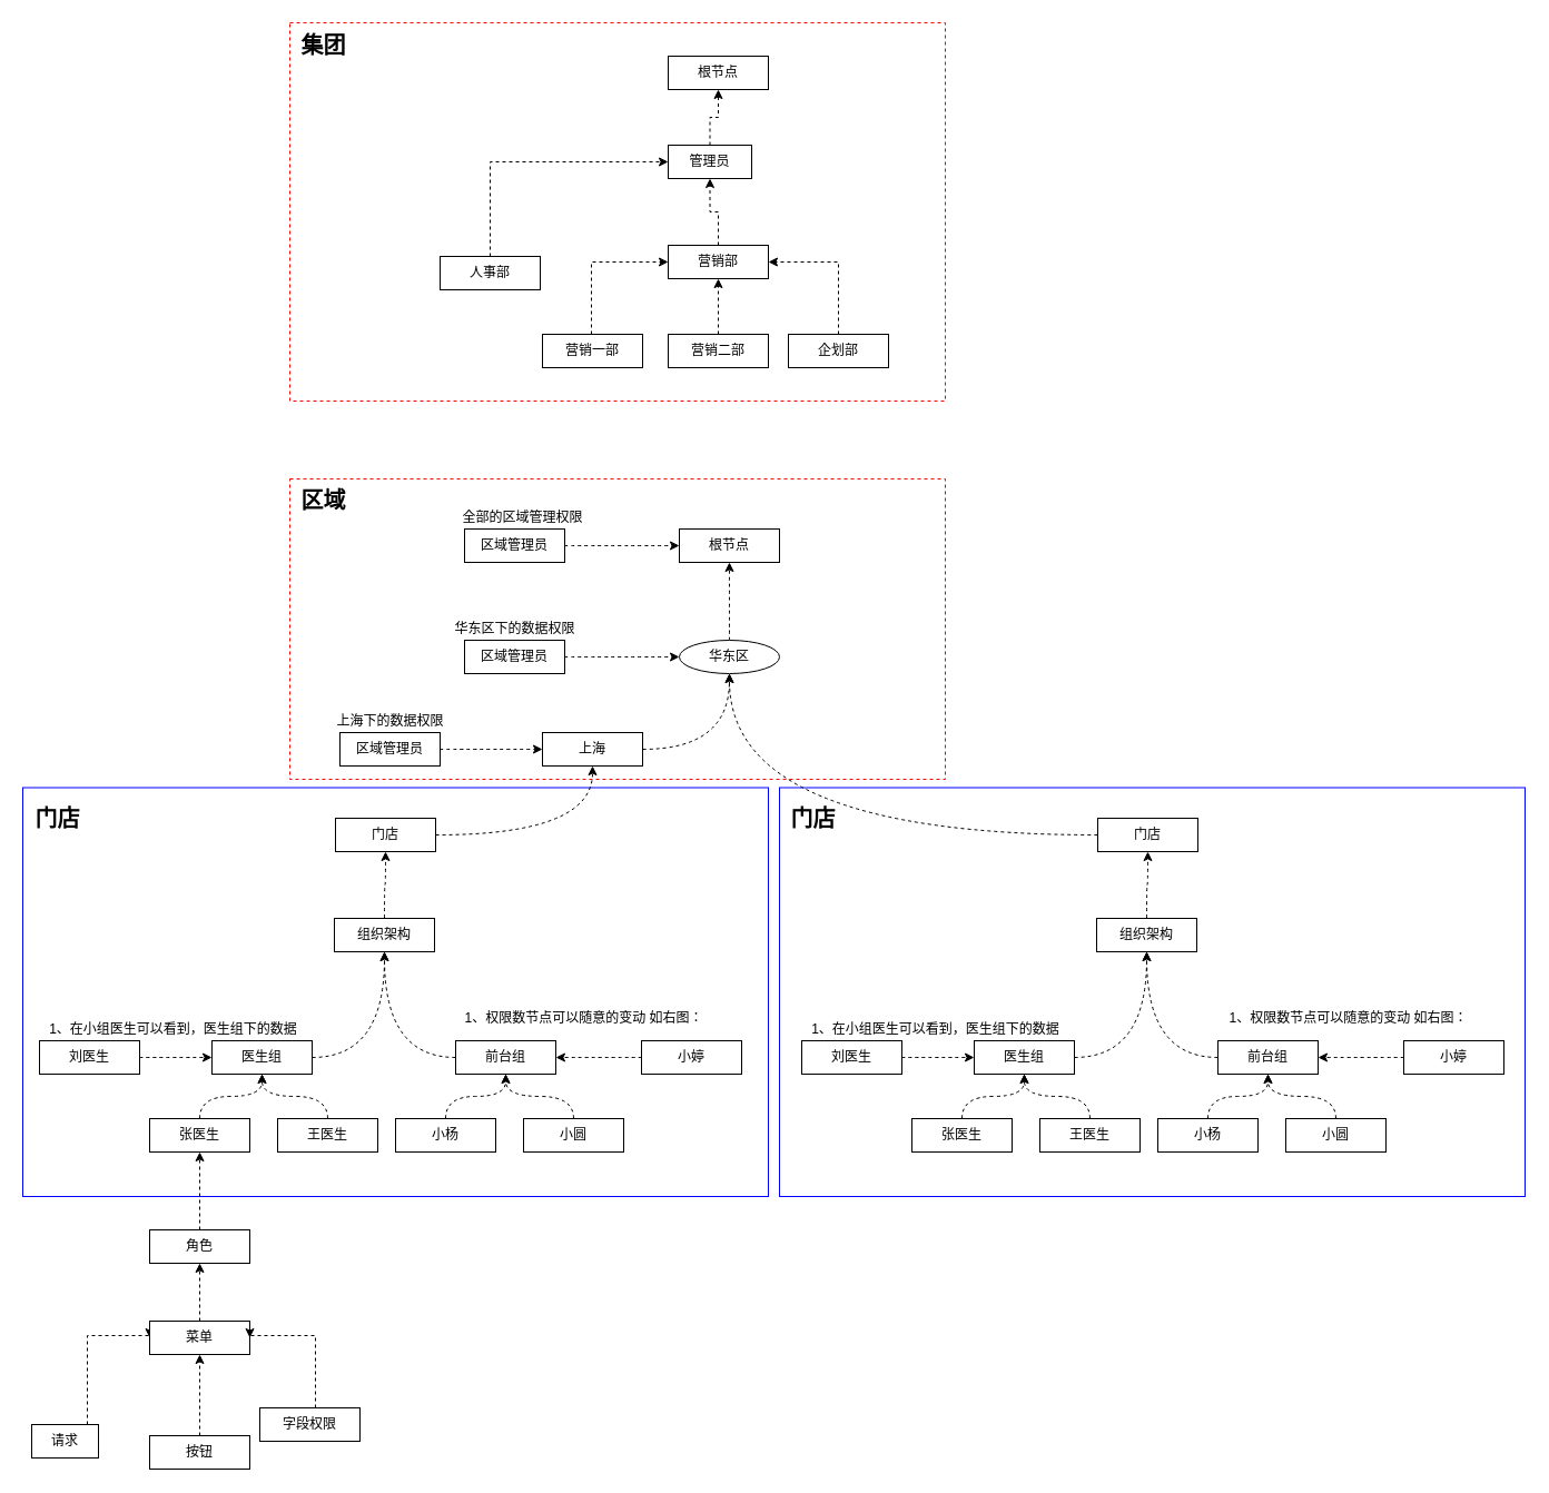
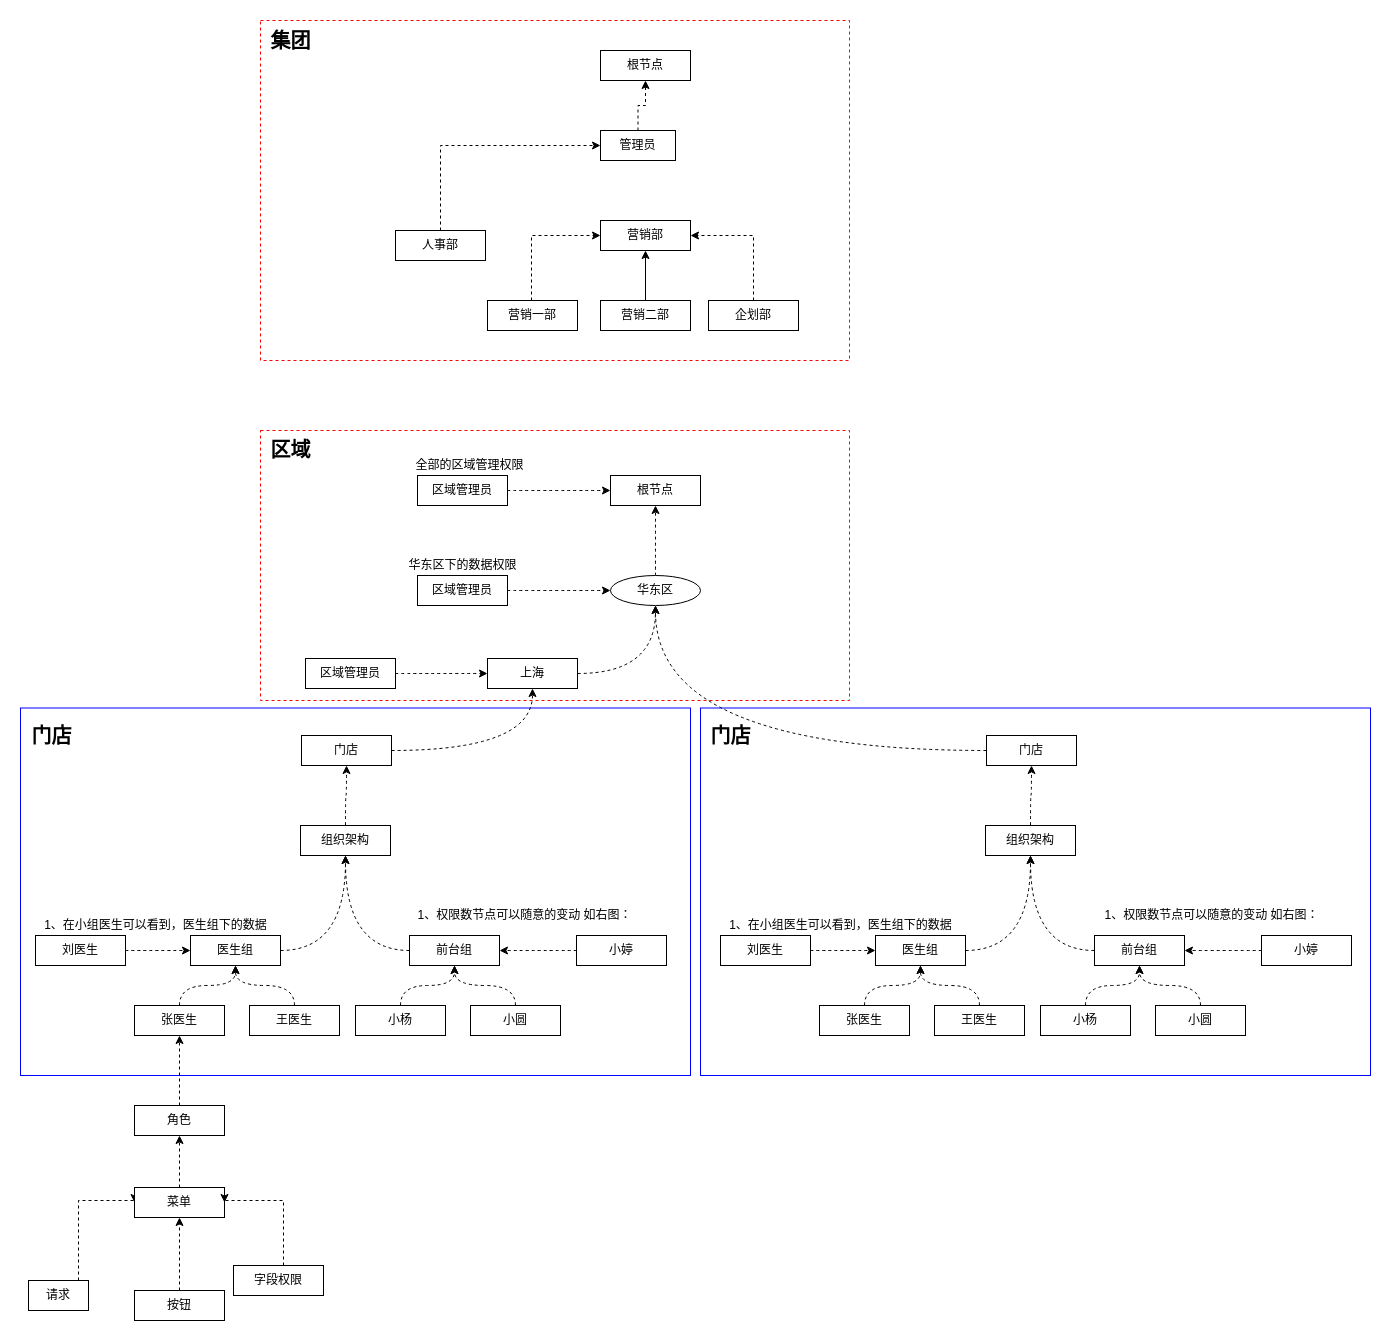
  <mxCell id="0" />
  <mxCell id="1" parent="0" />
  <mxCell id="2" value="" style="rounded=0;whiteSpace=wrap;html=1;dashed=1;strokeColor=#FF0000;" vertex="1" parent="1"><mxGeometry x="260" y="20" width="589" height="340" as="geometry" /></mxCell>
  <mxCell id="3" value="" style="rounded=0;whiteSpace=wrap;html=1;dashed=1;strokeColor=#FF0000;" vertex="1" parent="1"><mxGeometry x="260" y="430" width="589" height="270" as="geometry" /></mxCell>
  <mxCell id="4" value="" style="rounded=0;whiteSpace=wrap;html=1;strokeColor=#0000FF;" vertex="1" parent="1"><mxGeometry x="700" y="707.5" width="670" height="367.5" as="geometry" /></mxCell>
  <mxCell id="5" value="" style="rounded=0;whiteSpace=wrap;html=1;strokeColor=#0000FF;" vertex="1" parent="1"><mxGeometry x="20" y="707.5" width="670" height="367.5" as="geometry" /></mxCell>
  <mxCell id="6" style="edgeStyle=orthogonalEdgeStyle;curved=1;rounded=0;orthogonalLoop=1;jettySize=auto;html=1;dashed=1;" edge="1" parent="1" source="7" target="27"><mxGeometry relative="1" as="geometry" /></mxCell>
  <mxCell id="7" value="组织架构" style="rounded=0;whiteSpace=wrap;html=1;" vertex="1" parent="1"><mxGeometry x="300" y="825" width="90" height="30" as="geometry" /></mxCell>
  <mxCell id="8" style="edgeStyle=orthogonalEdgeStyle;curved=1;rounded=0;orthogonalLoop=1;jettySize=auto;html=1;entryX=0.5;entryY=1;entryDx=0;entryDy=0;dashed=1;" edge="1" parent="1" source="9" target="7"><mxGeometry relative="1" as="geometry" /></mxCell>
  <mxCell id="9" value="医生组" style="rounded=0;whiteSpace=wrap;html=1;" vertex="1" parent="1"><mxGeometry x="190" y="935" width="90" height="30" as="geometry" /></mxCell>
  <mxCell id="10" style="edgeStyle=orthogonalEdgeStyle;curved=1;rounded=0;orthogonalLoop=1;jettySize=auto;html=1;dashed=1;" edge="1" parent="1" source="11" target="7"><mxGeometry relative="1" as="geometry" /></mxCell>
  <mxCell id="11" value="前台组" style="rounded=0;whiteSpace=wrap;html=1;" vertex="1" parent="1"><mxGeometry x="409" y="935" width="90" height="30" as="geometry" /></mxCell>
  <mxCell id="12" style="edgeStyle=orthogonalEdgeStyle;rounded=0;orthogonalLoop=1;jettySize=auto;html=1;curved=1;dashed=1;" edge="1" parent="1" source="13" target="9"><mxGeometry relative="1" as="geometry" /></mxCell>
  <mxCell id="13" value="王医生" style="rounded=0;whiteSpace=wrap;html=1;" vertex="1" parent="1"><mxGeometry x="249" y="1005" width="90" height="30" as="geometry" /></mxCell>
  <mxCell id="14" style="edgeStyle=orthogonalEdgeStyle;rounded=0;orthogonalLoop=1;jettySize=auto;html=1;entryX=0.5;entryY=1;entryDx=0;entryDy=0;curved=1;dashed=1;" edge="1" parent="1" source="15" target="9"><mxGeometry relative="1" as="geometry" /></mxCell>
  <mxCell id="15" value="张医生" style="rounded=0;whiteSpace=wrap;html=1;" vertex="1" parent="1"><mxGeometry x="134" y="1005" width="90" height="30" as="geometry" /></mxCell>
  <mxCell id="16" style="edgeStyle=orthogonalEdgeStyle;curved=1;rounded=0;orthogonalLoop=1;jettySize=auto;html=1;dashed=1;" edge="1" parent="1" source="17" target="11"><mxGeometry relative="1" as="geometry" /></mxCell>
  <mxCell id="17" value="小杨" style="rounded=0;whiteSpace=wrap;html=1;" vertex="1" parent="1"><mxGeometry x="355" y="1005" width="90" height="30" as="geometry" /></mxCell>
  <mxCell id="18" style="edgeStyle=orthogonalEdgeStyle;curved=1;rounded=0;orthogonalLoop=1;jettySize=auto;html=1;dashed=1;" edge="1" parent="1" source="19" target="11"><mxGeometry relative="1" as="geometry" /></mxCell>
  <mxCell id="19" value="小圆" style="rounded=0;whiteSpace=wrap;html=1;" vertex="1" parent="1"><mxGeometry x="470" y="1005" width="90" height="30" as="geometry" /></mxCell>
  <mxCell id="20" style="edgeStyle=orthogonalEdgeStyle;curved=1;rounded=0;orthogonalLoop=1;jettySize=auto;html=1;entryX=0;entryY=0.5;entryDx=0;entryDy=0;dashed=1;" edge="1" parent="1" source="21" target="9"><mxGeometry relative="1" as="geometry" /></mxCell>
  <mxCell id="21" value="刘医生" style="rounded=0;whiteSpace=wrap;html=1;" vertex="1" parent="1"><mxGeometry x="35" y="935" width="90" height="30" as="geometry" /></mxCell>
  <mxCell id="22" style="edgeStyle=orthogonalEdgeStyle;curved=1;rounded=0;orthogonalLoop=1;jettySize=auto;html=1;dashed=1;" edge="1" parent="1" source="23" target="11"><mxGeometry relative="1" as="geometry" /></mxCell>
  <mxCell id="23" value="小婷" style="rounded=0;whiteSpace=wrap;html=1;" vertex="1" parent="1"><mxGeometry x="576" y="935" width="90" height="30" as="geometry" /></mxCell>
  <mxCell id="24" value="1、在小组医生可以看到，医生组下的数据" style="text;html=1;align=center;verticalAlign=middle;resizable=0;points=[];autosize=1;strokeColor=none;" vertex="1" parent="1"><mxGeometry x="35" y="915" width="240" height="20" as="geometry" /></mxCell>
  <mxCell id="25" value="1、权限数节点可以随意的变动 如右图：" style="text;html=1;align=center;verticalAlign=middle;resizable=0;points=[];autosize=1;strokeColor=none;" vertex="1" parent="1"><mxGeometry x="409" y="905" width="230" height="20" as="geometry" /></mxCell>
  <mxCell id="26" style="edgeStyle=orthogonalEdgeStyle;curved=1;rounded=0;orthogonalLoop=1;jettySize=auto;html=1;dashed=1;" edge="1" parent="1" source="27" target="55"><mxGeometry relative="1" as="geometry" /></mxCell>
  <mxCell id="27" value="门店" style="rounded=0;whiteSpace=wrap;html=1;" vertex="1" parent="1"><mxGeometry x="301" y="735" width="90" height="30" as="geometry" /></mxCell>
  <mxCell id="28" style="edgeStyle=orthogonalEdgeStyle;curved=1;rounded=0;orthogonalLoop=1;jettySize=auto;html=1;dashed=1;" edge="1" parent="1" source="29" target="59"><mxGeometry relative="1" as="geometry" /></mxCell>
  <mxCell id="29" value="华东区" style="ellipse;whiteSpace=wrap;html=1;" vertex="1" parent="1"><mxGeometry x="610" y="575" width="90" height="30" as="geometry" /></mxCell>
  <mxCell id="30" style="edgeStyle=orthogonalEdgeStyle;curved=1;rounded=0;orthogonalLoop=1;jettySize=auto;html=1;dashed=1;" edge="1" parent="1" source="31" target="51"><mxGeometry relative="1" as="geometry" /></mxCell>
  <mxCell id="31" value="组织架构" style="rounded=0;whiteSpace=wrap;html=1;" vertex="1" parent="1"><mxGeometry x="985" y="825" width="90" height="30" as="geometry" /></mxCell>
  <mxCell id="32" style="edgeStyle=orthogonalEdgeStyle;curved=1;rounded=0;orthogonalLoop=1;jettySize=auto;html=1;entryX=0.5;entryY=1;entryDx=0;entryDy=0;dashed=1;" edge="1" parent="1" source="33" target="31"><mxGeometry relative="1" as="geometry" /></mxCell>
  <mxCell id="33" value="医生组" style="rounded=0;whiteSpace=wrap;html=1;" vertex="1" parent="1"><mxGeometry x="875" y="935" width="90" height="30" as="geometry" /></mxCell>
  <mxCell id="34" style="edgeStyle=orthogonalEdgeStyle;curved=1;rounded=0;orthogonalLoop=1;jettySize=auto;html=1;dashed=1;" edge="1" parent="1" source="35" target="31"><mxGeometry relative="1" as="geometry" /></mxCell>
  <mxCell id="35" value="前台组" style="rounded=0;whiteSpace=wrap;html=1;" vertex="1" parent="1"><mxGeometry x="1094" y="935" width="90" height="30" as="geometry" /></mxCell>
  <mxCell id="36" style="edgeStyle=orthogonalEdgeStyle;rounded=0;orthogonalLoop=1;jettySize=auto;html=1;curved=1;dashed=1;" edge="1" parent="1" source="37" target="33"><mxGeometry relative="1" as="geometry" /></mxCell>
  <mxCell id="37" value="王医生" style="rounded=0;whiteSpace=wrap;html=1;" vertex="1" parent="1"><mxGeometry x="934" y="1005" width="90" height="30" as="geometry" /></mxCell>
  <mxCell id="38" style="edgeStyle=orthogonalEdgeStyle;rounded=0;orthogonalLoop=1;jettySize=auto;html=1;entryX=0.5;entryY=1;entryDx=0;entryDy=0;curved=1;dashed=1;" edge="1" parent="1" source="39" target="33"><mxGeometry relative="1" as="geometry" /></mxCell>
  <mxCell id="39" value="张医生" style="rounded=0;whiteSpace=wrap;html=1;" vertex="1" parent="1"><mxGeometry x="819" y="1005" width="90" height="30" as="geometry" /></mxCell>
  <mxCell id="40" style="edgeStyle=orthogonalEdgeStyle;curved=1;rounded=0;orthogonalLoop=1;jettySize=auto;html=1;dashed=1;" edge="1" parent="1" source="41" target="35"><mxGeometry relative="1" as="geometry" /></mxCell>
  <mxCell id="41" value="小杨" style="rounded=0;whiteSpace=wrap;html=1;" vertex="1" parent="1"><mxGeometry x="1040" y="1005" width="90" height="30" as="geometry" /></mxCell>
  <mxCell id="42" style="edgeStyle=orthogonalEdgeStyle;curved=1;rounded=0;orthogonalLoop=1;jettySize=auto;html=1;dashed=1;" edge="1" parent="1" source="43" target="35"><mxGeometry relative="1" as="geometry" /></mxCell>
  <mxCell id="43" value="小圆" style="rounded=0;whiteSpace=wrap;html=1;" vertex="1" parent="1"><mxGeometry x="1155" y="1005" width="90" height="30" as="geometry" /></mxCell>
  <mxCell id="44" style="edgeStyle=orthogonalEdgeStyle;curved=1;rounded=0;orthogonalLoop=1;jettySize=auto;html=1;entryX=0;entryY=0.5;entryDx=0;entryDy=0;dashed=1;" edge="1" parent="1" source="45" target="33"><mxGeometry relative="1" as="geometry" /></mxCell>
  <mxCell id="45" value="刘医生" style="rounded=0;whiteSpace=wrap;html=1;" vertex="1" parent="1"><mxGeometry x="720" y="935" width="90" height="30" as="geometry" /></mxCell>
  <mxCell id="46" style="edgeStyle=orthogonalEdgeStyle;curved=1;rounded=0;orthogonalLoop=1;jettySize=auto;html=1;dashed=1;" edge="1" parent="1" source="47" target="35"><mxGeometry relative="1" as="geometry" /></mxCell>
  <mxCell id="47" value="小婷" style="rounded=0;whiteSpace=wrap;html=1;" vertex="1" parent="1"><mxGeometry x="1261" y="935" width="90" height="30" as="geometry" /></mxCell>
  <mxCell id="48" value="1、在小组医生可以看到，医生组下的数据" style="text;html=1;align=center;verticalAlign=middle;resizable=0;points=[];autosize=1;strokeColor=none;" vertex="1" parent="1"><mxGeometry x="720" y="915" width="240" height="20" as="geometry" /></mxCell>
  <mxCell id="49" value="1、权限数节点可以随意的变动 如右图：" style="text;html=1;align=center;verticalAlign=middle;resizable=0;points=[];autosize=1;strokeColor=none;" vertex="1" parent="1"><mxGeometry x="1096" y="905" width="230" height="20" as="geometry" /></mxCell>
  <mxCell id="50" style="edgeStyle=orthogonalEdgeStyle;curved=1;rounded=0;orthogonalLoop=1;jettySize=auto;html=1;dashed=1;" edge="1" parent="1" source="51" target="29"><mxGeometry relative="1" as="geometry" /></mxCell>
  <mxCell id="51" value="门店" style="rounded=0;whiteSpace=wrap;html=1;" vertex="1" parent="1"><mxGeometry x="986" y="735" width="90" height="30" as="geometry" /></mxCell>
  <mxCell id="52" style="edgeStyle=orthogonalEdgeStyle;curved=1;rounded=0;orthogonalLoop=1;jettySize=auto;html=1;dashed=1;" edge="1" parent="1" source="53" target="29"><mxGeometry relative="1" as="geometry" /></mxCell>
  <mxCell id="53" value="区域管理员" style="rounded=0;whiteSpace=wrap;html=1;" vertex="1" parent="1"><mxGeometry x="417" y="575" width="90" height="30" as="geometry" /></mxCell>
  <mxCell id="54" style="edgeStyle=orthogonalEdgeStyle;curved=1;rounded=0;orthogonalLoop=1;jettySize=auto;html=1;entryX=0.5;entryY=1;entryDx=0;entryDy=0;dashed=1;" edge="1" parent="1" source="55" target="29"><mxGeometry relative="1" as="geometry" /></mxCell>
  <mxCell id="55" value="上海" style="rounded=0;whiteSpace=wrap;html=1;" vertex="1" parent="1"><mxGeometry x="487" y="658" width="90" height="30" as="geometry" /></mxCell>
  <mxCell id="56" style="edgeStyle=orthogonalEdgeStyle;curved=1;rounded=0;orthogonalLoop=1;jettySize=auto;html=1;dashed=1;" edge="1" parent="1" source="57" target="55"><mxGeometry relative="1" as="geometry" /></mxCell>
  <mxCell id="57" value="区域管理员" style="rounded=0;whiteSpace=wrap;html=1;" vertex="1" parent="1"><mxGeometry x="305" y="658" width="90" height="30" as="geometry" /></mxCell>
- <mxCell id="58" value="上海下的数据权限" style="text;html=1;align=center;verticalAlign=middle;resizable=0;points=[];autosize=1;strokeColor=none;" vertex="1" parent="1"><mxGeometry x="295" y="638" width="110" height="20" as="geometry" /></mxCell>
  <mxCell id="59" value="根节点" style="rounded=0;whiteSpace=wrap;html=1;" vertex="1" parent="1"><mxGeometry x="610" y="475" width="90" height="30" as="geometry" /></mxCell>
  <mxCell id="60" style="edgeStyle=orthogonalEdgeStyle;curved=1;rounded=0;orthogonalLoop=1;jettySize=auto;html=1;dashed=1;" edge="1" parent="1" source="61" target="59"><mxGeometry relative="1" as="geometry" /></mxCell>
  <mxCell id="61" value="区域管理员" style="rounded=0;whiteSpace=wrap;html=1;" vertex="1" parent="1"><mxGeometry x="417" y="475" width="90" height="30" as="geometry" /></mxCell>
  <mxCell id="62" value="华东区下的数据权限" style="text;html=1;align=center;verticalAlign=middle;resizable=0;points=[];autosize=1;strokeColor=none;" vertex="1" parent="1"><mxGeometry x="402" y="555" width="120" height="20" as="geometry" /></mxCell>
  <mxCell id="63" value="全部的区域管理权限" style="text;html=1;align=center;verticalAlign=middle;resizable=0;points=[];autosize=1;strokeColor=none;" vertex="1" parent="1"><mxGeometry x="409" y="455" width="120" height="20" as="geometry" /></mxCell>
  <mxCell id="64" value="&lt;span style=&quot;font-size: 20px&quot;&gt;&lt;b&gt;门店&lt;/b&gt;&lt;/span&gt;" style="text;html=1;align=center;verticalAlign=middle;resizable=0;points=[];autosize=1;strokeColor=none;" vertex="1" parent="1"><mxGeometry x="21" y="725" width="60" height="20" as="geometry" /></mxCell>
  <mxCell id="65" value="&lt;span style=&quot;font-size: 20px&quot;&gt;&lt;b&gt;门店&lt;/b&gt;&lt;/span&gt;" style="text;html=1;align=center;verticalAlign=middle;resizable=0;points=[];autosize=1;strokeColor=none;" vertex="1" parent="1"><mxGeometry x="700" y="725" width="60" height="20" as="geometry" /></mxCell>
  <mxCell id="66" value="&lt;span style=&quot;font-size: 20px&quot;&gt;&lt;b&gt;区域&lt;/b&gt;&lt;/span&gt;" style="text;html=1;align=center;verticalAlign=middle;resizable=0;points=[];autosize=1;strokeColor=none;" vertex="1" parent="1"><mxGeometry x="260" y="439" width="60" height="20" as="geometry" /></mxCell>
  <mxCell id="67" style="edgeStyle=orthogonalEdgeStyle;rounded=0;orthogonalLoop=1;jettySize=auto;html=1;dashed=1;" edge="1" parent="1" source="68" target="15"><mxGeometry relative="1" as="geometry" /></mxCell>
  <mxCell id="68" value="角色" style="rounded=0;whiteSpace=wrap;html=1;" vertex="1" parent="1"><mxGeometry x="134" y="1105" width="90" height="30" as="geometry" /></mxCell>
  <mxCell id="69" style="edgeStyle=orthogonalEdgeStyle;rounded=0;orthogonalLoop=1;jettySize=auto;html=1;entryX=0;entryY=0.5;entryDx=0;entryDy=0;dashed=1;" edge="1" parent="1" source="70" target="72"><mxGeometry relative="1" as="geometry"><Array as="points"><mxPoint x="78" y="1200" /></Array></mxGeometry></mxCell>
  <mxCell id="70" value="请求" style="rounded=0;whiteSpace=wrap;html=1;" vertex="1" parent="1"><mxGeometry x="28" y="1280" width="60" height="30" as="geometry" /></mxCell>
  <mxCell id="71" style="edgeStyle=orthogonalEdgeStyle;rounded=0;orthogonalLoop=1;jettySize=auto;html=1;entryX=0.5;entryY=1;entryDx=0;entryDy=0;dashed=1;" edge="1" parent="1" source="72" target="68"><mxGeometry relative="1" as="geometry" /></mxCell>
  <mxCell id="72" value="菜单" style="rounded=0;whiteSpace=wrap;html=1;" vertex="1" parent="1"><mxGeometry x="134" y="1187" width="90" height="30" as="geometry" /></mxCell>
  <mxCell id="73" style="edgeStyle=orthogonalEdgeStyle;rounded=0;orthogonalLoop=1;jettySize=auto;html=1;entryX=1;entryY=0.5;entryDx=0;entryDy=0;dashed=1;" edge="1" parent="1" source="74" target="72"><mxGeometry relative="1" as="geometry"><Array as="points"><mxPoint x="283" y="1200" /></Array></mxGeometry></mxCell>
  <mxCell id="74" value="字段权限" style="rounded=0;whiteSpace=wrap;html=1;" vertex="1" parent="1"><mxGeometry x="233" y="1265" width="90" height="30" as="geometry" /></mxCell>
  <mxCell id="75" style="edgeStyle=orthogonalEdgeStyle;rounded=0;orthogonalLoop=1;jettySize=auto;html=1;dashed=1;" edge="1" parent="1" source="76" target="72"><mxGeometry relative="1" as="geometry" /></mxCell>
  <mxCell id="76" value="按钮" style="rounded=0;whiteSpace=wrap;html=1;" vertex="1" parent="1"><mxGeometry x="134" y="1290" width="90" height="30" as="geometry" /></mxCell>
  <mxCell id="77" value="&lt;span style=&quot;font-size: 20px&quot;&gt;&lt;b&gt;集团&lt;/b&gt;&lt;/span&gt;" style="text;html=1;align=center;verticalAlign=middle;resizable=0;points=[];autosize=1;strokeColor=none;" vertex="1" parent="1"><mxGeometry x="260" y="30" width="60" height="20" as="geometry" /></mxCell>
  <mxCell id="78" value="根节点" style="rounded=0;whiteSpace=wrap;html=1;" vertex="1" parent="1"><mxGeometry x="600" y="50" width="90" height="30" as="geometry" /></mxCell>
  <mxCell id="79" style="edgeStyle=orthogonalEdgeStyle;rounded=0;orthogonalLoop=1;jettySize=auto;html=1;entryX=0;entryY=0.5;entryDx=0;entryDy=0;dashed=1;" edge="1" parent="1" source="80" target="82"><mxGeometry relative="1" as="geometry"><Array as="points"><mxPoint x="531" y="235" /></Array></mxGeometry></mxCell>
  <mxCell id="80" value="营销一部" style="rounded=0;whiteSpace=wrap;html=1;" vertex="1" parent="1"><mxGeometry x="487" y="300" width="90" height="30" as="geometry" /></mxCell>
- <mxCell id="81" style="edgeStyle=orthogonalEdgeStyle;rounded=0;orthogonalLoop=1;jettySize=auto;html=1;dashed=1;" edge="1" parent="1" source="82" target="88"><mxGeometry relative="1" as="geometry" /></mxCell>
  <mxCell id="82" value="营销部" style="rounded=0;whiteSpace=wrap;html=1;" vertex="1" parent="1"><mxGeometry x="600" y="220" width="90" height="30" as="geometry" /></mxCell>
- <mxCell id="83" style="edgeStyle=orthogonalEdgeStyle;rounded=0;orthogonalLoop=1;jettySize=auto;html=1;dashed=1;" edge="1" parent="1" source="84" target="82"><mxGeometry relative="1" as="geometry" /></mxCell>
+ <mxCell id="83" style="edgeStyle=orthogonalEdgeStyle;rounded=0;orthogonalLoop=1;jettySize=auto;html=1;dashed=0;" edge="1" parent="1" source="84" target="82"><mxGeometry relative="1" as="geometry" /></mxCell>
  <mxCell id="84" value="营销二部" style="rounded=0;whiteSpace=wrap;html=1;" vertex="1" parent="1"><mxGeometry x="600" y="300" width="90" height="30" as="geometry" /></mxCell>
  <mxCell id="85" style="edgeStyle=orthogonalEdgeStyle;rounded=0;orthogonalLoop=1;jettySize=auto;html=1;entryX=1;entryY=0.5;entryDx=0;entryDy=0;dashed=1;" edge="1" parent="1" source="86" target="82"><mxGeometry relative="1" as="geometry"><Array as="points"><mxPoint x="753" y="235" /></Array></mxGeometry></mxCell>
  <mxCell id="86" value="企划部" style="rounded=0;whiteSpace=wrap;html=1;" vertex="1" parent="1"><mxGeometry x="708" y="300" width="90" height="30" as="geometry" /></mxCell>
  <mxCell id="87" value="" style="edgeStyle=orthogonalEdgeStyle;rounded=0;orthogonalLoop=1;jettySize=auto;html=1;dashed=1;" edge="1" parent="1" source="88" target="78"><mxGeometry relative="1" as="geometry" /></mxCell>
  <mxCell id="88" value="管理员" style="rounded=0;whiteSpace=wrap;html=1;" vertex="1" parent="1"><mxGeometry x="600" y="130" width="75" height="30" as="geometry" /></mxCell>
  <mxCell id="89" style="edgeStyle=orthogonalEdgeStyle;rounded=0;orthogonalLoop=1;jettySize=auto;html=1;entryX=0;entryY=0.5;entryDx=0;entryDy=0;dashed=1;" edge="1" parent="1" source="90" target="88"><mxGeometry relative="1" as="geometry"><Array as="points"><mxPoint x="440" y="145" /></Array></mxGeometry></mxCell>
  <mxCell id="90" value="人事部" style="rounded=0;whiteSpace=wrap;html=1;" vertex="1" parent="1"><mxGeometry x="395" y="230" width="90" height="30" as="geometry" /></mxCell>
